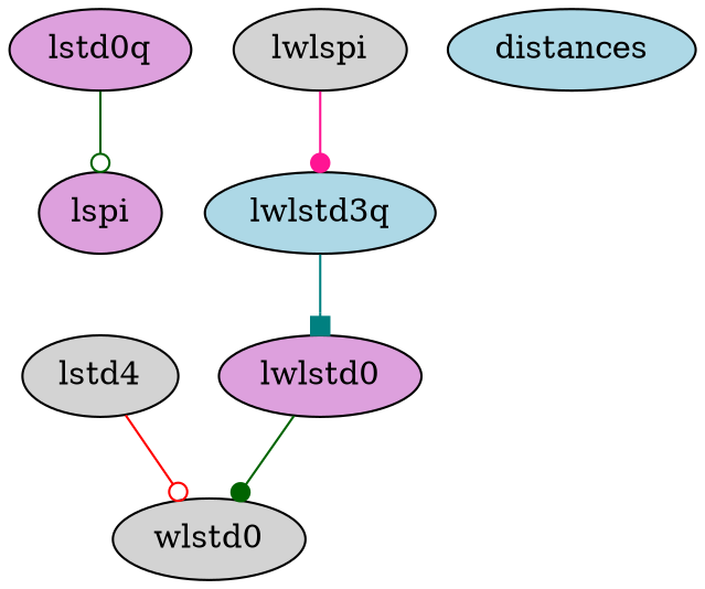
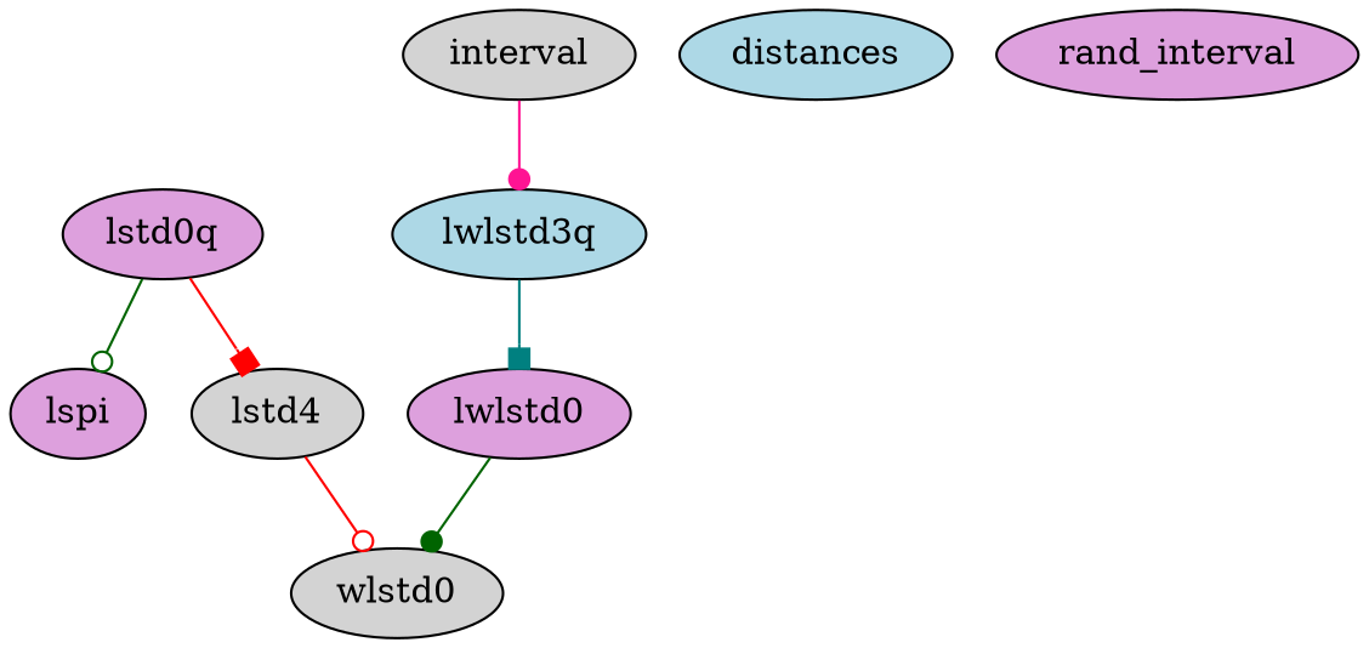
  digraph {
    node [fillcolor=plum style=filled]
    edge [arrowhead=odot color=darkgreen]
    lstd0q
    lspi
    n3 [fillcolor=lightgrey label=lstd4]
    wlstd0 [fillcolor=lightgrey]
-   lwlspi [fillcolor=lightgrey]
+   lwlspi [fillcolor=lightgrey label=interval]
    n6 [fillcolor=lightblue label=lwlstd3q]
    lwlstd0
    distances [fillcolor=lightblue]
+   rand_interval
    lstd0q -> lspi
+   lstd0q -> n3 [arrowhead=box color=red]
    n3 -> wlstd0 [color=red]
    lwlspi -> n6 [arrowhead=dot color=deeppink]
    n6 -> lwlstd0 [arrowhead=box color=teal]
    lwlstd0 -> wlstd0 [arrowhead=dot]
  }
